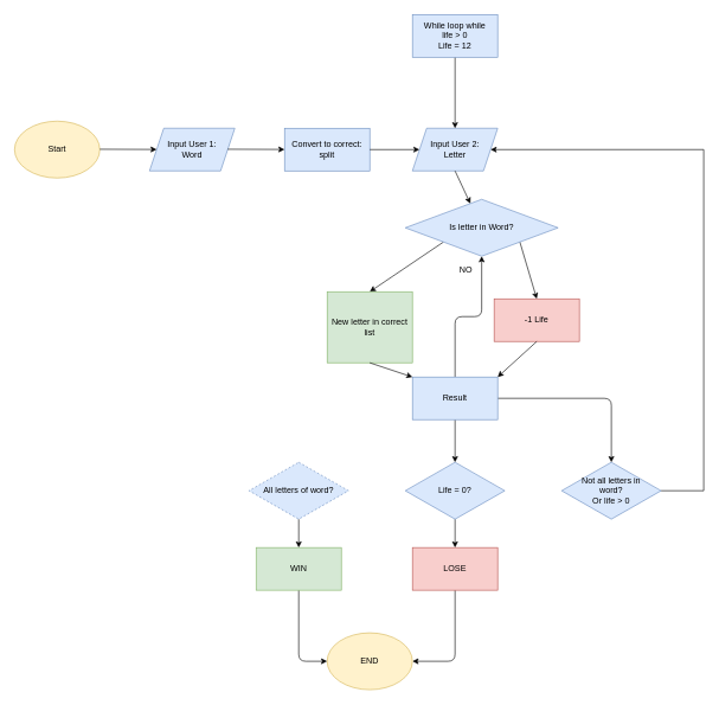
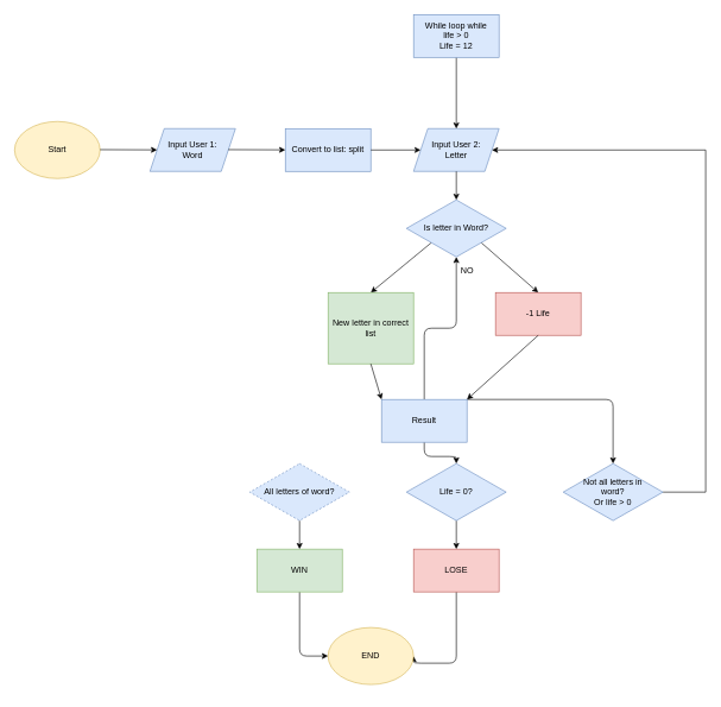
  <mxCell id="0" />
  <mxCell id="1" parent="0" />
  <mxCell id="2" value="Start" style="ellipse;whiteSpace=wrap;html=1;rounded=0;sketch=0;fillColor=#fff2cc;strokeColor=#d6b656;" parent="1" vertex="1"><mxGeometry y="170" width="120" height="80" as="geometry" x="20" /></mxCell>
  <mxCell id="3" value="" style="endArrow=classic;html=1;rounded=1;sketch=0;curved=0;" parent="1" target="4" edge="1"><mxGeometry width="50" height="50" relative="1" as="geometry"><mxPoint x="140" y="209.5" as="sourcePoint" /><mxPoint x="190" y="209.5" as="targetPoint" /></mxGeometry></mxCell>
  <mxCell id="4" value="Input User 1: &lt;br&gt;Word" style="shape=parallelogram;perimeter=parallelogramPerimeter;whiteSpace=wrap;html=1;fixedSize=1;rounded=0;sketch=0;fillColor=#dae8fc;strokeColor=#6c8ebf;" parent="1" vertex="1"><mxGeometry x="210" y="180" width="120" height="60" as="geometry" /></mxCell>
  <mxCell id="5" value="" style="endArrow=classic;html=1;rounded=1;sketch=0;curved=0;" parent="1" target="6" edge="1"><mxGeometry width="50" height="50" relative="1" as="geometry"><mxPoint x="320" y="209.5" as="sourcePoint" /><mxPoint x="390" y="209.5" as="targetPoint" /></mxGeometry></mxCell>
- <mxCell id="6" value="Convert to correct: split" style="rounded=0;whiteSpace=wrap;html=1;sketch=0;fillColor=#dae8fc;strokeColor=#6c8ebf;" parent="1" vertex="1"><mxGeometry x="400" y="180" width="120" height="60" as="geometry" /></mxCell>
+ <mxCell id="6" value="Convert to list: split" style="rounded=0;whiteSpace=wrap;html=1;sketch=0;fillColor=#dae8fc;strokeColor=#6c8ebf;" parent="1" vertex="1"><mxGeometry x="400" y="180" width="120" height="60" as="geometry" /></mxCell>
  <mxCell id="7" value="" style="endArrow=classic;html=1;rounded=1;sketch=0;curved=0;" parent="1" target="8" edge="1"><mxGeometry width="50" height="50" relative="1" as="geometry"><mxPoint x="520" y="210" as="sourcePoint" /><mxPoint x="590" y="210" as="targetPoint" /></mxGeometry></mxCell>
  <mxCell id="8" value="Input User 2:&lt;br&gt;Letter" style="shape=parallelogram;perimeter=parallelogramPerimeter;whiteSpace=wrap;html=1;fixedSize=1;rounded=0;sketch=0;fillColor=#dae8fc;strokeColor=#6c8ebf;" parent="1" vertex="1"><mxGeometry x="580" y="180" width="120" height="60" as="geometry" /></mxCell>
  <mxCell id="9" value="" style="endArrow=classic;html=1;rounded=1;sketch=0;curved=0;entryX=0.5;entryY=0;entryDx=0;entryDy=0;exitX=0;exitY=1;exitDx=0;exitDy=0;" parent="1" edge="1" target="14" source="12"><mxGeometry width="50" height="50" relative="1" as="geometry"><mxPoint x="620" y="360" as="sourcePoint" /><mxPoint x="590" y="400" as="targetPoint" /></mxGeometry></mxCell>
  <mxCell id="10" value="" style="endArrow=classic;html=1;rounded=1;sketch=0;curved=0;entryX=0.5;entryY=0;entryDx=0;entryDy=0;exitX=1;exitY=1;exitDx=0;exitDy=0;" parent="1" target="15" edge="1" source="12"><mxGeometry width="50" height="50" relative="1" as="geometry"><mxPoint x="640" y="360" as="sourcePoint" /><mxPoint x="680" y="410" as="targetPoint" /></mxGeometry></mxCell>
  <mxCell id="11" value="" style="endArrow=classic;html=1;rounded=1;sketch=0;curved=0;exitX=0.5;exitY=1;exitDx=0;exitDy=0;" parent="1" target="12" edge="1" source="8"><mxGeometry width="50" height="50" relative="1" as="geometry"><mxPoint x="630" y="240" as="sourcePoint" /><mxPoint x="630" y="300" as="targetPoint" /></mxGeometry></mxCell>
- <mxCell id="12" value="Is letter in Word?" style="rhombus;whiteSpace=wrap;html=1;rounded=0;sketch=0;fillColor=#dae8fc;strokeColor=#6c8ebf;" parent="1" vertex="1"><mxGeometry x="570" y="280" width="215" height="80" as="geometry" /></mxCell>
+ <mxCell id="12" value="Is letter in Word?" style="rhombus;whiteSpace=wrap;html=1;rounded=0;sketch=0;fillColor=#dae8fc;strokeColor=#6c8ebf;" parent="1" vertex="1"><mxGeometry x="570" y="280" width="140" height="80" as="geometry" /></mxCell>
  <mxCell id="13" value="NO" style="text;html=1;align=center;verticalAlign=middle;resizable=0;points=[];autosize=1;strokeColor=none;fillColor=none;" parent="1" vertex="1"><mxGeometry x="640" y="370" width="30" height="20" as="geometry" /></mxCell>
  <mxCell id="14" value="New letter in correct list" style="rounded=0;whiteSpace=wrap;html=1;sketch=0;fillColor=#d5e8d4;strokeColor=#82b366;" parent="1" vertex="1"><mxGeometry x="460" y="410" width="120" height="100" as="geometry" /></mxCell>
- <mxCell id="15" value="-1 Life" style="rounded=0;whiteSpace=wrap;html=1;sketch=0;fillColor=#f8cecc;strokeColor=#b85450;" parent="1" vertex="1"><mxGeometry x="695" y="420" width="120" height="60" as="geometry" /></mxCell>
+ <mxCell id="15" value="-1 Life" style="rounded=0;whiteSpace=wrap;html=1;sketch=0;fillColor=#f8cecc;strokeColor=#b85450;" parent="1" vertex="1"><mxGeometry x="695" y="410" width="120" height="60" as="geometry" /></mxCell>
  <mxCell id="16" value="" style="endArrow=classic;html=1;rounded=1;sketch=0;curved=0;exitX=0.5;exitY=1;exitDx=0;exitDy=0;entryX=0;entryY=0;entryDx=0;entryDy=0;" parent="1" target="21" edge="1" source="14"><mxGeometry width="50" height="50" relative="1" as="geometry"><mxPoint x="500" y="485" as="sourcePoint" /><mxPoint x="570" y="545" as="targetPoint" /></mxGeometry></mxCell>
  <mxCell id="17" value="" style="endArrow=classic;html=1;rounded=1;sketch=0;curved=0;entryX=1;entryY=0;entryDx=0;entryDy=0;exitX=0.5;exitY=1;exitDx=0;exitDy=0;" parent="1" target="21" edge="1" source="15"><mxGeometry width="50" height="50" relative="1" as="geometry"><mxPoint x="680" y="485" as="sourcePoint" /><mxPoint x="640" y="545" as="targetPoint" /></mxGeometry></mxCell>
  <mxCell id="18" style="edgeStyle=orthogonalEdgeStyle;curved=0;rounded=1;sketch=0;orthogonalLoop=1;jettySize=auto;html=1;" parent="1" source="21" target="12" edge="1"><mxGeometry relative="1" as="geometry" /></mxCell>
  <mxCell id="19" style="edgeStyle=orthogonalEdgeStyle;curved=0;rounded=1;sketch=0;orthogonalLoop=1;jettySize=auto;html=1;entryX=0.5;entryY=0;entryDx=0;entryDy=0;" parent="1" source="21" target="27" edge="1"><mxGeometry relative="1" as="geometry" /></mxCell>
  <mxCell id="20" style="edgeStyle=orthogonalEdgeStyle;curved=0;rounded=1;sketch=0;orthogonalLoop=1;jettySize=auto;html=1;entryX=0.5;entryY=0;entryDx=0;entryDy=0;" parent="1" source="21" target="34" edge="1"><mxGeometry relative="1" as="geometry"><mxPoint x="770" y="630" as="targetPoint" /><Array as="points"><mxPoint x="860" y="560" /></Array></mxGeometry></mxCell>
- <mxCell id="21" value="Result" style="rounded=0;whiteSpace=wrap;html=1;sketch=0;fillColor=#dae8fc;strokeColor=#6c8ebf;" parent="1" vertex="1"><mxGeometry x="580" y="530" width="120" height="60" as="geometry" /></mxCell>
+ <mxCell id="21" value="Result" style="rounded=0;whiteSpace=wrap;html=1;sketch=0;fillColor=#dae8fc;strokeColor=#6c8ebf;" parent="1" vertex="1"><mxGeometry x="535" y="560" width="120" height="60" as="geometry" /></mxCell>
  <mxCell id="22" value="" style="edgeStyle=orthogonalEdgeStyle;curved=0;rounded=1;sketch=0;orthogonalLoop=1;jettySize=auto;html=1;" parent="1" source="23" target="8" edge="1"><mxGeometry relative="1" as="geometry" /></mxCell>
  <mxCell id="23" value="While loop while &lt;br&gt;life &amp;gt; 0&lt;br&gt;Life = 12" style="rounded=0;whiteSpace=wrap;html=1;sketch=0;fillColor=#dae8fc;strokeColor=#6c8ebf;" parent="1" vertex="1"><mxGeometry x="580" y="20" width="120" height="60" as="geometry" /></mxCell>
  <mxCell id="24" style="edgeStyle=orthogonalEdgeStyle;curved=0;rounded=1;sketch=0;orthogonalLoop=1;jettySize=auto;html=1;" parent="1" source="25" target="29" edge="1"><mxGeometry relative="1" as="geometry" /></mxCell>
  <mxCell id="25" value="All letters of word?" style="rhombus;whiteSpace=wrap;html=1;rounded=0;sketch=0;fillColor=#dae8fc;strokeColor=#6c8ebf;dashed=1;" parent="1" vertex="1"><mxGeometry x="350" y="650" width="140" height="80" as="geometry" /></mxCell>
  <mxCell id="26" style="edgeStyle=orthogonalEdgeStyle;curved=0;rounded=1;sketch=0;orthogonalLoop=1;jettySize=auto;html=1;entryX=0.5;entryY=0;entryDx=0;entryDy=0;" parent="1" source="27" target="31" edge="1"><mxGeometry relative="1" as="geometry" /></mxCell>
  <mxCell id="27" value="Life = 0?" style="rhombus;whiteSpace=wrap;html=1;rounded=0;sketch=0;fillColor=#dae8fc;strokeColor=#6c8ebf;" parent="1" vertex="1"><mxGeometry x="570" y="650" width="140" height="80" as="geometry" /></mxCell>
  <mxCell id="28" style="edgeStyle=orthogonalEdgeStyle;curved=0;rounded=1;sketch=0;orthogonalLoop=1;jettySize=auto;html=1;entryX=0;entryY=0.5;entryDx=0;entryDy=0;" parent="1" source="29" target="32" edge="1"><mxGeometry relative="1" as="geometry" /></mxCell>
  <mxCell id="29" value="WIN" style="rounded=0;whiteSpace=wrap;html=1;sketch=0;fillColor=#d5e8d4;strokeColor=#82b366;" parent="1" vertex="1"><mxGeometry x="360" y="770" width="120" height="60" as="geometry" /></mxCell>
  <mxCell id="30" style="edgeStyle=orthogonalEdgeStyle;curved=0;rounded=1;sketch=0;orthogonalLoop=1;jettySize=auto;html=1;entryX=1;entryY=0.5;entryDx=0;entryDy=0;exitX=0.5;exitY=1;exitDx=0;exitDy=0;" parent="1" source="31" target="32" edge="1"><mxGeometry relative="1" as="geometry"><Array as="points"><mxPoint x="640" y="930" /></Array></mxGeometry></mxCell>
  <mxCell id="31" value="LOSE" style="rounded=0;whiteSpace=wrap;html=1;sketch=0;fillColor=#f8cecc;strokeColor=#b85450;" parent="1" vertex="1"><mxGeometry x="580" y="770" width="120" height="60" as="geometry" /></mxCell>
- <mxCell id="32" value="END" style="ellipse;whiteSpace=wrap;html=1;rounded=0;sketch=0;fillColor=#fff2cc;strokeColor=#d6b656;" parent="1" vertex="1"><mxGeometry x="460" y="890" width="120" height="80" as="geometry" /></mxCell>
+ <mxCell id="32" value="END" style="ellipse;whiteSpace=wrap;html=1;rounded=0;sketch=0;fillColor=#fff2cc;strokeColor=#d6b656;" parent="1" vertex="1"><mxGeometry x="460" y="880" width="120" height="80" as="geometry" /></mxCell>
  <mxCell id="33" style="edgeStyle=orthogonalEdgeStyle;rounded=0;orthogonalLoop=1;jettySize=auto;html=1;exitX=1;exitY=0.5;exitDx=0;exitDy=0;entryX=1;entryY=0.5;entryDx=0;entryDy=0;" edge="1" parent="1" source="34" target="8"><mxGeometry relative="1" as="geometry"><mxPoint x="900" y="210" as="targetPoint" /><Array as="points"><mxPoint x="990" y="690" /><mxPoint x="990" y="210" /></Array></mxGeometry></mxCell>
  <mxCell id="34" value="Not all letters in &lt;br&gt;word?&lt;br&gt;Or life &amp;gt; 0" style="rhombus;whiteSpace=wrap;html=1;rounded=0;sketch=0;fillColor=#dae8fc;strokeColor=#6c8ebf;" parent="1" vertex="1"><mxGeometry x="790" y="650" width="140" height="80" as="geometry" /></mxCell>
